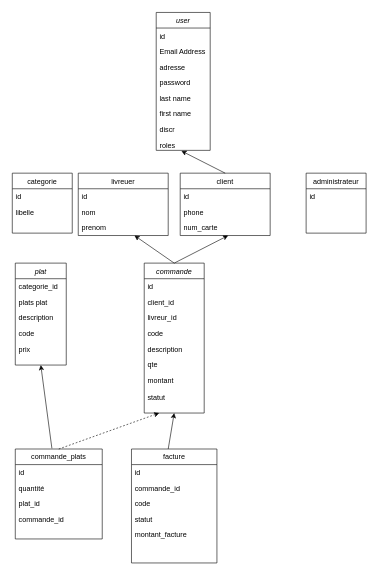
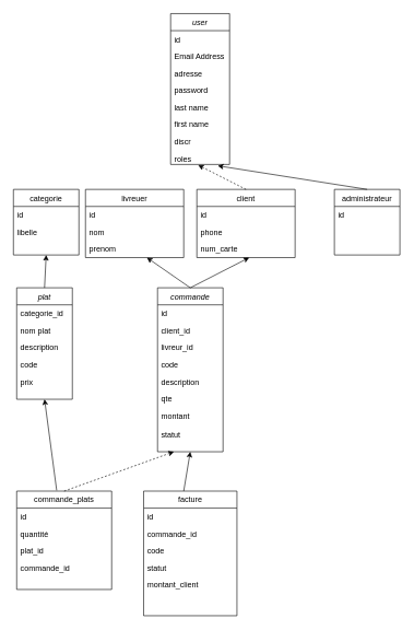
  <mxCell id="0" />
  <mxCell id="1" parent="0" />
  <mxCell id="2" value="user" style="swimlane;fontStyle=2;align=center;verticalAlign=top;childLayout=stackLayout;horizontal=1;startSize=26;horizontalStack=0;resizeParent=1;resizeLast=0;collapsible=1;marginBottom=0;rounded=0;shadow=0;strokeWidth=1;" parent="1" vertex="1"><mxGeometry x="260" y="20" width="90" height="230" as="geometry"><mxRectangle x="230" y="140" width="160" height="26" as="alternateBounds" /></mxGeometry></mxCell>
  <mxCell id="3" value="id" style="text;align=left;verticalAlign=top;spacingLeft=4;spacingRight=4;overflow=hidden;rotatable=0;points=[[0,0.5],[1,0.5]];portConstraint=eastwest;" parent="2" vertex="1"><mxGeometry y="26" width="90" height="26" as="geometry" /></mxCell>
  <mxCell id="4" value="Email Address" style="text;align=left;verticalAlign=top;spacingLeft=4;spacingRight=4;overflow=hidden;rotatable=0;points=[[0,0.5],[1,0.5]];portConstraint=eastwest;rounded=0;shadow=0;html=0;" parent="2" vertex="1"><mxGeometry y="52" width="90" height="26" as="geometry" /></mxCell>
  <mxCell id="5" value="adresse" style="text;align=left;verticalAlign=top;spacingLeft=4;spacingRight=4;overflow=hidden;rotatable=0;points=[[0,0.5],[1,0.5]];portConstraint=eastwest;" parent="2" vertex="1"><mxGeometry y="78" width="90" height="26" as="geometry" /></mxCell>
  <mxCell id="6" value="password" style="text;align=left;verticalAlign=top;spacingLeft=4;spacingRight=4;overflow=hidden;rotatable=0;points=[[0,0.5],[1,0.5]];portConstraint=eastwest;" vertex="1" parent="2"><mxGeometry y="104" width="90" height="26" as="geometry" /></mxCell>
  <mxCell id="7" value="last name" style="text;align=left;verticalAlign=top;spacingLeft=4;spacingRight=4;overflow=hidden;rotatable=0;points=[[0,0.5],[1,0.5]];portConstraint=eastwest;" vertex="1" parent="2"><mxGeometry y="130" width="90" height="26" as="geometry" /></mxCell>
  <mxCell id="8" value="first name" style="text;align=left;verticalAlign=top;spacingLeft=4;spacingRight=4;overflow=hidden;rotatable=0;points=[[0,0.5],[1,0.5]];portConstraint=eastwest;" vertex="1" parent="2"><mxGeometry y="156" width="90" height="26" as="geometry" /></mxCell>
  <mxCell id="9" value="discr" style="text;align=left;verticalAlign=top;spacingLeft=4;spacingRight=4;overflow=hidden;rotatable=0;points=[[0,0.5],[1,0.5]];portConstraint=eastwest;" vertex="1" parent="2"><mxGeometry y="182" width="90" height="26" as="geometry" /></mxCell>
  <mxCell id="10" value="roles" style="text;align=left;verticalAlign=top;spacingLeft=4;spacingRight=4;overflow=hidden;rotatable=0;points=[[0,0.5],[1,0.5]];portConstraint=eastwest;rounded=0;shadow=0;html=0;" parent="2" vertex="1"><mxGeometry y="208" width="90" height="22" as="geometry" /></mxCell>
  <mxCell id="11" value="categorie" style="swimlane;fontStyle=0;align=center;verticalAlign=top;childLayout=stackLayout;horizontal=1;startSize=26;horizontalStack=0;resizeParent=1;resizeLast=0;collapsible=1;marginBottom=0;rounded=0;shadow=0;strokeWidth=1;" parent="1" vertex="1"><mxGeometry x="20" y="288" width="100" height="100" as="geometry"><mxRectangle x="130" y="380" width="160" height="26" as="alternateBounds" /></mxGeometry></mxCell>
  <mxCell id="12" value="id" style="text;align=left;verticalAlign=top;spacingLeft=4;spacingRight=4;overflow=hidden;rotatable=0;points=[[0,0.5],[1,0.5]];portConstraint=eastwest;" parent="11" vertex="1"><mxGeometry y="26" width="100" height="26" as="geometry" /></mxCell>
  <mxCell id="13" value="libelle" style="text;align=left;verticalAlign=top;spacingLeft=4;spacingRight=4;overflow=hidden;rotatable=0;points=[[0,0.5],[1,0.5]];portConstraint=eastwest;rounded=0;shadow=0;html=0;" parent="11" vertex="1"><mxGeometry y="52" width="100" height="26" as="geometry" /></mxCell>
  <mxCell id="14" value="livreuer" style="swimlane;fontStyle=0;align=center;verticalAlign=top;childLayout=stackLayout;horizontal=1;startSize=26;horizontalStack=0;resizeParent=1;resizeLast=0;collapsible=1;marginBottom=0;rounded=0;shadow=0;strokeWidth=1;" parent="1" vertex="1"><mxGeometry x="130" y="288" width="150" height="104" as="geometry"><mxRectangle x="340" y="380" width="170" height="26" as="alternateBounds" /></mxGeometry></mxCell>
  <mxCell id="15" value="id" style="text;align=left;verticalAlign=top;spacingLeft=4;spacingRight=4;overflow=hidden;rotatable=0;points=[[0,0.5],[1,0.5]];portConstraint=eastwest;" vertex="1" parent="14"><mxGeometry y="26" width="150" height="26" as="geometry" /></mxCell>
  <mxCell id="16" value="nom" style="text;align=left;verticalAlign=top;spacingLeft=4;spacingRight=4;overflow=hidden;rotatable=0;points=[[0,0.5],[1,0.5]];portConstraint=eastwest;" vertex="1" parent="14"><mxGeometry y="52" width="150" height="26" as="geometry" /></mxCell>
  <mxCell id="17" value="prenom" style="text;align=left;verticalAlign=top;spacingLeft=4;spacingRight=4;overflow=hidden;rotatable=0;points=[[0,0.5],[1,0.5]];portConstraint=eastwest;" vertex="1" parent="14"><mxGeometry y="78" width="150" height="26" as="geometry" /></mxCell>
  <mxCell id="18" value="client" style="swimlane;fontStyle=0;align=center;verticalAlign=top;childLayout=stackLayout;horizontal=1;startSize=26;horizontalStack=0;resizeParent=1;resizeLast=0;collapsible=1;marginBottom=0;rounded=0;shadow=0;strokeWidth=1;" vertex="1" parent="1"><mxGeometry x="300" y="288" width="150" height="104" as="geometry"><mxRectangle x="340" y="380" width="170" height="26" as="alternateBounds" /></mxGeometry></mxCell>
  <mxCell id="19" value="id" style="text;align=left;verticalAlign=top;spacingLeft=4;spacingRight=4;overflow=hidden;rotatable=0;points=[[0,0.5],[1,0.5]];portConstraint=eastwest;" vertex="1" parent="18"><mxGeometry y="26" width="150" height="26" as="geometry" /></mxCell>
  <mxCell id="20" value="phone" style="text;align=left;verticalAlign=top;spacingLeft=4;spacingRight=4;overflow=hidden;rotatable=0;points=[[0,0.5],[1,0.5]];portConstraint=eastwest;" vertex="1" parent="18"><mxGeometry y="52" width="150" height="26" as="geometry" /></mxCell>
  <mxCell id="21" value="num_carte" style="text;align=left;verticalAlign=top;spacingLeft=4;spacingRight=4;overflow=hidden;rotatable=0;points=[[0,0.5],[1,0.5]];portConstraint=eastwest;" vertex="1" parent="18"><mxGeometry y="78" width="150" height="26" as="geometry" /></mxCell>
  <mxCell id="22" value="administrateur" style="swimlane;fontStyle=0;align=center;verticalAlign=top;childLayout=stackLayout;horizontal=1;startSize=26;horizontalStack=0;resizeParent=1;resizeLast=0;collapsible=1;marginBottom=0;rounded=0;shadow=0;strokeWidth=1;" vertex="1" parent="1"><mxGeometry x="510" y="288" width="100" height="100" as="geometry"><mxRectangle x="130" y="380" width="160" height="26" as="alternateBounds" /></mxGeometry></mxCell>
  <mxCell id="23" value="id" style="text;align=left;verticalAlign=top;spacingLeft=4;spacingRight=4;overflow=hidden;rotatable=0;points=[[0,0.5],[1,0.5]];portConstraint=eastwest;" vertex="1" parent="22"><mxGeometry y="26" width="100" height="26" as="geometry" /></mxCell>
  <mxCell id="24" value="plat" style="swimlane;fontStyle=2;align=center;verticalAlign=top;childLayout=stackLayout;horizontal=1;startSize=26;horizontalStack=0;resizeParent=1;resizeLast=0;collapsible=1;marginBottom=0;rounded=0;shadow=0;strokeWidth=1;" vertex="1" parent="1"><mxGeometry x="25" y="438" width="85" height="170" as="geometry"><mxRectangle x="230" y="140" width="160" height="26" as="alternateBounds" /></mxGeometry></mxCell>
  <mxCell id="25" value="categorie_id" style="text;align=left;verticalAlign=top;spacingLeft=4;spacingRight=4;overflow=hidden;rotatable=0;points=[[0,0.5],[1,0.5]];portConstraint=eastwest;" vertex="1" parent="24"><mxGeometry y="26" width="85" height="26" as="geometry" /></mxCell>
- <mxCell id="26" value="plats plat" style="text;align=left;verticalAlign=top;spacingLeft=4;spacingRight=4;overflow=hidden;rotatable=0;points=[[0,0.5],[1,0.5]];portConstraint=eastwest;rounded=0;shadow=0;html=0;" vertex="1" parent="24"><mxGeometry y="52" width="85" height="26" as="geometry" /></mxCell>
+ <mxCell id="26" value="nom plat" style="text;align=left;verticalAlign=top;spacingLeft=4;spacingRight=4;overflow=hidden;rotatable=0;points=[[0,0.5],[1,0.5]];portConstraint=eastwest;rounded=0;shadow=0;html=0;" vertex="1" parent="24"><mxGeometry y="52" width="85" height="26" as="geometry" /></mxCell>
  <mxCell id="27" value="description" style="text;align=left;verticalAlign=top;spacingLeft=4;spacingRight=4;overflow=hidden;rotatable=0;points=[[0,0.5],[1,0.5]];portConstraint=eastwest;" vertex="1" parent="24"><mxGeometry y="78" width="85" height="26" as="geometry" /></mxCell>
  <mxCell id="28" value="code" style="text;align=left;verticalAlign=top;spacingLeft=4;spacingRight=4;overflow=hidden;rotatable=0;points=[[0,0.5],[1,0.5]];portConstraint=eastwest;" vertex="1" parent="24"><mxGeometry y="104" width="85" height="26" as="geometry" /></mxCell>
  <mxCell id="29" value="prix" style="text;align=left;verticalAlign=top;spacingLeft=4;spacingRight=4;overflow=hidden;rotatable=0;points=[[0,0.5],[1,0.5]];portConstraint=eastwest;" vertex="1" parent="24"><mxGeometry y="130" width="85" height="26" as="geometry" /></mxCell>
  <mxCell id="30" value="commande" style="swimlane;fontStyle=2;align=center;verticalAlign=top;childLayout=stackLayout;horizontal=1;startSize=26;horizontalStack=0;resizeParent=1;resizeLast=0;collapsible=1;marginBottom=0;rounded=0;shadow=0;strokeWidth=1;" vertex="1" parent="1"><mxGeometry x="240" y="438" width="100" height="250" as="geometry"><mxRectangle x="230" y="140" width="160" height="26" as="alternateBounds" /></mxGeometry></mxCell>
  <mxCell id="31" value="id" style="text;align=left;verticalAlign=top;spacingLeft=4;spacingRight=4;overflow=hidden;rotatable=0;points=[[0,0.5],[1,0.5]];portConstraint=eastwest;" vertex="1" parent="30"><mxGeometry y="26" width="100" height="26" as="geometry" /></mxCell>
  <mxCell id="32" value="client_id" style="text;align=left;verticalAlign=top;spacingLeft=4;spacingRight=4;overflow=hidden;rotatable=0;points=[[0,0.5],[1,0.5]];portConstraint=eastwest;rounded=0;shadow=0;html=0;" vertex="1" parent="30"><mxGeometry y="52" width="100" height="26" as="geometry" /></mxCell>
  <mxCell id="33" value="livreur_id" style="text;align=left;verticalAlign=top;spacingLeft=4;spacingRight=4;overflow=hidden;rotatable=0;points=[[0,0.5],[1,0.5]];portConstraint=eastwest;" vertex="1" parent="30"><mxGeometry y="78" width="100" height="26" as="geometry" /></mxCell>
  <mxCell id="34" value="code" style="text;align=left;verticalAlign=top;spacingLeft=4;spacingRight=4;overflow=hidden;rotatable=0;points=[[0,0.5],[1,0.5]];portConstraint=eastwest;" vertex="1" parent="30"><mxGeometry y="104" width="100" height="26" as="geometry" /></mxCell>
  <mxCell id="35" value="description" style="text;align=left;verticalAlign=top;spacingLeft=4;spacingRight=4;overflow=hidden;rotatable=0;points=[[0,0.5],[1,0.5]];portConstraint=eastwest;" vertex="1" parent="30"><mxGeometry y="130" width="100" height="26" as="geometry" /></mxCell>
  <mxCell id="36" value="qte" style="text;align=left;verticalAlign=top;spacingLeft=4;spacingRight=4;overflow=hidden;rotatable=0;points=[[0,0.5],[1,0.5]];portConstraint=eastwest;" vertex="1" parent="30"><mxGeometry y="156" width="100" height="26" as="geometry" /></mxCell>
  <mxCell id="37" value="montant" style="text;align=left;verticalAlign=top;spacingLeft=4;spacingRight=4;overflow=hidden;rotatable=0;points=[[0,0.5],[1,0.5]];portConstraint=eastwest;" vertex="1" parent="30"><mxGeometry y="182" width="100" height="26" as="geometry" /></mxCell>
  <mxCell id="38" value="statut" style="text;align=left;verticalAlign=top;spacingLeft=4;spacingRight=4;overflow=hidden;rotatable=0;points=[[0,0.5],[1,0.5]];portConstraint=eastwest;" vertex="1" parent="1"><mxGeometry x="240" y="648" width="100" height="26" as="geometry" /></mxCell>
  <mxCell id="39" value="commande_plats" style="swimlane;fontStyle=0;align=center;verticalAlign=top;childLayout=stackLayout;horizontal=1;startSize=26;horizontalStack=0;resizeParent=1;resizeLast=0;collapsible=1;marginBottom=0;rounded=0;shadow=0;strokeWidth=1;" vertex="1" parent="1"><mxGeometry x="25" y="748" width="145" height="150" as="geometry"><mxRectangle x="340" y="380" width="170" height="26" as="alternateBounds" /></mxGeometry></mxCell>
  <mxCell id="40" value="id" style="text;align=left;verticalAlign=top;spacingLeft=4;spacingRight=4;overflow=hidden;rotatable=0;points=[[0,0.5],[1,0.5]];portConstraint=eastwest;" vertex="1" parent="39"><mxGeometry y="26" width="145" height="26" as="geometry" /></mxCell>
  <mxCell id="41" value="quantité" style="text;align=left;verticalAlign=top;spacingLeft=4;spacingRight=4;overflow=hidden;rotatable=0;points=[[0,0.5],[1,0.5]];portConstraint=eastwest;" vertex="1" parent="39"><mxGeometry y="52" width="145" height="26" as="geometry" /></mxCell>
  <mxCell id="42" value="plat_id" style="text;align=left;verticalAlign=top;spacingLeft=4;spacingRight=4;overflow=hidden;rotatable=0;points=[[0,0.5],[1,0.5]];portConstraint=eastwest;" vertex="1" parent="39"><mxGeometry y="78" width="145" height="26" as="geometry" /></mxCell>
  <mxCell id="43" value="commande_id" style="text;align=left;verticalAlign=top;spacingLeft=4;spacingRight=4;overflow=hidden;rotatable=0;points=[[0,0.5],[1,0.5]];portConstraint=eastwest;" vertex="1" parent="39"><mxGeometry y="104" width="145" height="26" as="geometry" /></mxCell>
  <mxCell id="44" value="facture" style="swimlane;fontStyle=0;align=center;verticalAlign=top;childLayout=stackLayout;horizontal=1;startSize=26;horizontalStack=0;resizeParent=1;resizeLast=0;collapsible=1;marginBottom=0;rounded=0;shadow=0;strokeWidth=1;" vertex="1" parent="1"><mxGeometry x="218.75" y="748" width="142.5" height="190" as="geometry"><mxRectangle x="340" y="380" width="170" height="26" as="alternateBounds" /></mxGeometry></mxCell>
  <mxCell id="45" value="id" style="text;align=left;verticalAlign=top;spacingLeft=4;spacingRight=4;overflow=hidden;rotatable=0;points=[[0,0.5],[1,0.5]];portConstraint=eastwest;" vertex="1" parent="44"><mxGeometry y="26" width="142.5" height="26" as="geometry" /></mxCell>
  <mxCell id="46" value="commande_id" style="text;align=left;verticalAlign=top;spacingLeft=4;spacingRight=4;overflow=hidden;rotatable=0;points=[[0,0.5],[1,0.5]];portConstraint=eastwest;" vertex="1" parent="44"><mxGeometry y="52" width="142.5" height="26" as="geometry" /></mxCell>
  <mxCell id="47" value="code" style="text;align=left;verticalAlign=top;spacingLeft=4;spacingRight=4;overflow=hidden;rotatable=0;points=[[0,0.5],[1,0.5]];portConstraint=eastwest;" vertex="1" parent="44"><mxGeometry y="78" width="142.5" height="26" as="geometry" /></mxCell>
  <mxCell id="48" value="statut" style="text;align=left;verticalAlign=top;spacingLeft=4;spacingRight=4;overflow=hidden;rotatable=0;points=[[0,0.5],[1,0.5]];portConstraint=eastwest;" vertex="1" parent="44"><mxGeometry y="104" width="142.5" height="26" as="geometry" /></mxCell>
- <mxCell id="49" value="montant_facture" style="text;align=left;verticalAlign=top;spacingLeft=4;spacingRight=4;overflow=hidden;rotatable=0;points=[[0,0.5],[1,0.5]];portConstraint=eastwest;" vertex="1" parent="44"><mxGeometry y="130" width="142.5" height="26" as="geometry" /></mxCell>
+ <mxCell id="49" value="montant_client" style="text;align=left;verticalAlign=top;spacingLeft=4;spacingRight=4;overflow=hidden;rotatable=0;points=[[0,0.5],[1,0.5]];portConstraint=eastwest;" vertex="1" parent="44"><mxGeometry y="130" width="142.5" height="26" as="geometry" /></mxCell>
  <mxCell id="50" value="" style="endArrow=classic;html=1;" edge="1" parent="1"><mxGeometry width="50" height="50" relative="1" as="geometry"><mxPoint x="280" y="748" as="sourcePoint" /><mxPoint x="290" y="688" as="targetPoint" /></mxGeometry></mxCell>
  <mxCell id="51" value="" style="endArrow=classic;html=1;exitX=0.5;exitY=0;exitDx=0;exitDy=0;entryX=0.25;entryY=1;entryDx=0;entryDy=0;dashed=1;" edge="1" parent="1" source="39" target="30"><mxGeometry width="50" height="50" relative="1" as="geometry"><mxPoint x="300" y="768" as="sourcePoint" /><mxPoint x="310" y="708" as="targetPoint" /></mxGeometry></mxCell>
  <mxCell id="52" value="" style="endArrow=classic;html=1;exitX=0.421;exitY=-0.007;exitDx=0;exitDy=0;entryX=0.5;entryY=1;entryDx=0;entryDy=0;exitPerimeter=0;" edge="1" parent="1" source="39" target="24"><mxGeometry width="50" height="50" relative="1" as="geometry"><mxPoint x="107.5" y="758" as="sourcePoint" /><mxPoint x="275" y="698" as="targetPoint" /></mxGeometry></mxCell>
  <mxCell id="53" value="" style="endArrow=classic;html=1;exitX=0.5;exitY=0;exitDx=0;exitDy=0;" edge="1" parent="1" source="30" target="17"><mxGeometry width="50" height="50" relative="1" as="geometry"><mxPoint x="350" y="458" as="sourcePoint" /><mxPoint x="400" y="408" as="targetPoint" /></mxGeometry></mxCell>
  <mxCell id="54" value="" style="endArrow=classic;html=1;exitX=0.5;exitY=0;exitDx=0;exitDy=0;entryX=0.533;entryY=1;entryDx=0;entryDy=0;entryPerimeter=0;" edge="1" parent="1" source="30" target="21"><mxGeometry width="50" height="50" relative="1" as="geometry"><mxPoint x="350" y="458" as="sourcePoint" /><mxPoint x="400" y="408" as="targetPoint" /></mxGeometry></mxCell>
- <mxCell id="56" value="" style="endArrow=classic;html=1;exitX=0.5;exitY=0;exitDx=0;exitDy=0;entryX=0.467;entryY=1.045;entryDx=0;entryDy=0;entryPerimeter=0;" edge="1" parent="1" source="18" target="10"><mxGeometry width="50" height="50" relative="1" as="geometry"><mxPoint x="370" y="268" as="sourcePoint" /><mxPoint x="420" y="218" as="targetPoint" /></mxGeometry></mxCell>
+ <mxCell id="55" value="" style="endArrow=classic;html=1;exitX=0.5;exitY=0;exitDx=0;exitDy=0;entryX=0.5;entryY=1;entryDx=0;entryDy=0;" edge="1" parent="1" source="24" target="11"><mxGeometry width="50" height="50" relative="1" as="geometry"><mxPoint x="0" y="448" as="sourcePoint" /><mxPoint x="50" y="398" as="targetPoint" /></mxGeometry></mxCell>
+ <mxCell id="56" value="" style="endArrow=classic;html=1;exitX=0.5;exitY=0;exitDx=0;exitDy=0;entryX=0.467;entryY=1.045;entryDx=0;entryDy=0;entryPerimeter=0;dashed=1;" edge="1" parent="1" source="18" target="10"><mxGeometry width="50" height="50" relative="1" as="geometry"><mxPoint x="370" y="268" as="sourcePoint" /><mxPoint x="420" y="218" as="targetPoint" /></mxGeometry></mxCell>
+ <mxCell id="57" value="" style="endArrow=classic;html=1;exitX=0.5;exitY=0;exitDx=0;exitDy=0;entryX=0.8;entryY=1.091;entryDx=0;entryDy=0;entryPerimeter=0;" edge="1" parent="1" source="22" target="10"><mxGeometry width="50" height="50" relative="1" as="geometry"><mxPoint x="510" y="250" as="sourcePoint" /><mxPoint x="500" y="253" as="targetPoint" /></mxGeometry></mxCell>
